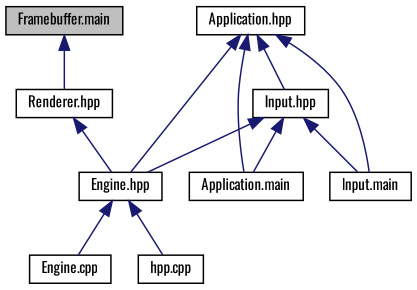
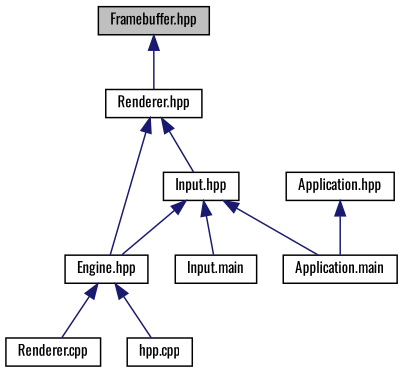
  digraph {
    fontname=Oswald
    node [color=black fillcolor=white fontname=Oswald fontsize=10 shape=record style=filled]
    edge [color=midnightblue dir=back fontname=Oswald fontsize=10 labelfontname=Helvetica labelfontsize=10 style=solid]
-   n1 [fillcolor=grey75 fontcolor=black height=0.2 label="Framebuffer.main" width=0.4]
+   n1 [fillcolor=grey75 fontcolor=black height=0.2 label="Framebuffer.hpp" width=0.4]
    n2 [height=0.2 label="Renderer.hpp" width=0.4]
    n3 [height=0.2 label="Engine.hpp" width=0.4]
    n4 [height=0.2 label="Application.hpp" width=0.4]
    n5 [height=0.2 label="Application.main" width=0.4]
    n6 [height=0.2 label="Input.hpp" width=0.4]
    n7 [height=0.2 label="Input.main" width=0.4]
-   n8 [height=0.2 label="Engine.cpp" width=0.4]
+   n8 [height=0.2 label="Renderer.cpp" width=0.4]
    n9 [height=0.2 label="hpp.cpp" width=0.4]
    n1 -> n2
    n2 -> n3
    n3 -> n8
    n3 -> n9
-   n4 -> n3
    n4 -> n5
-   n4 -> n6
-   n4 -> n7
+   n2 -> n6
    n6 -> n3
    n6 -> n5
    n6 -> n7
  }
